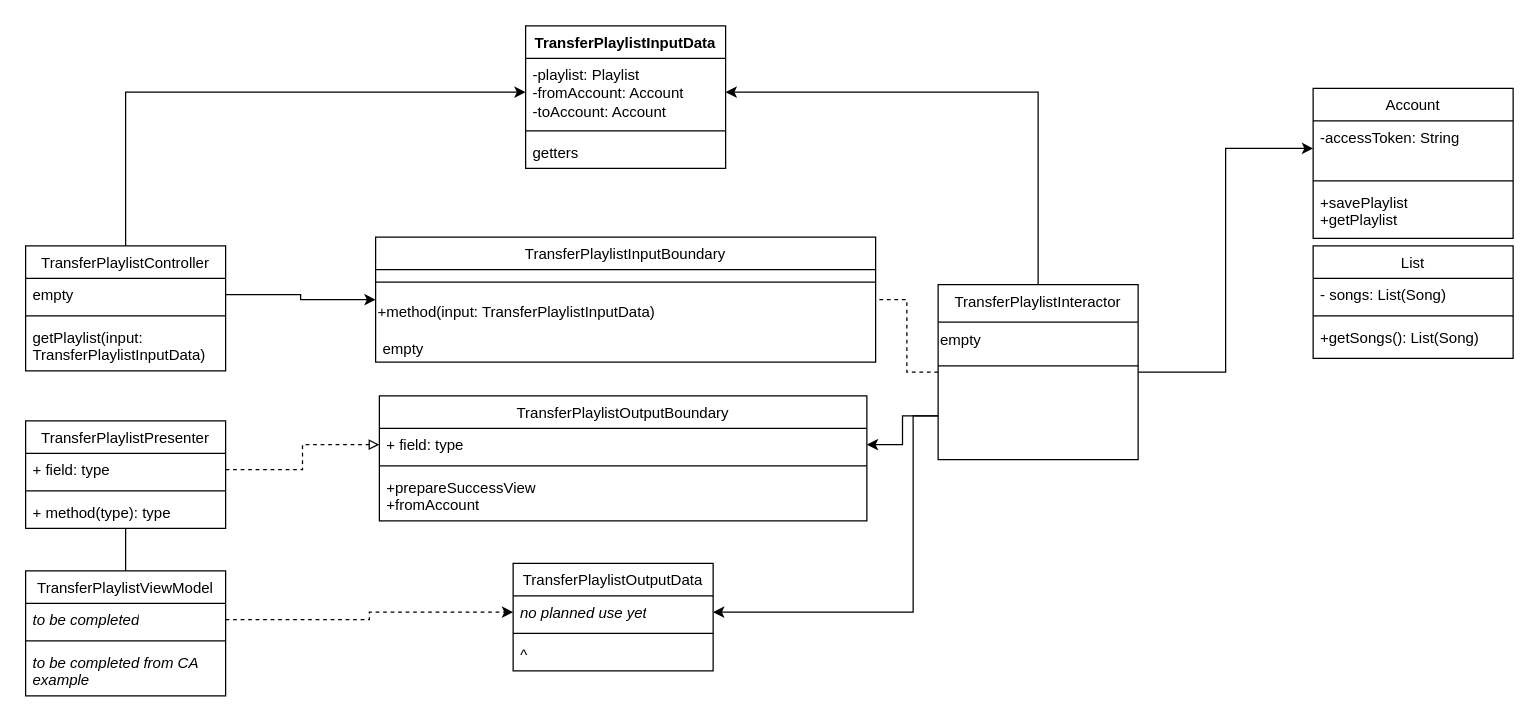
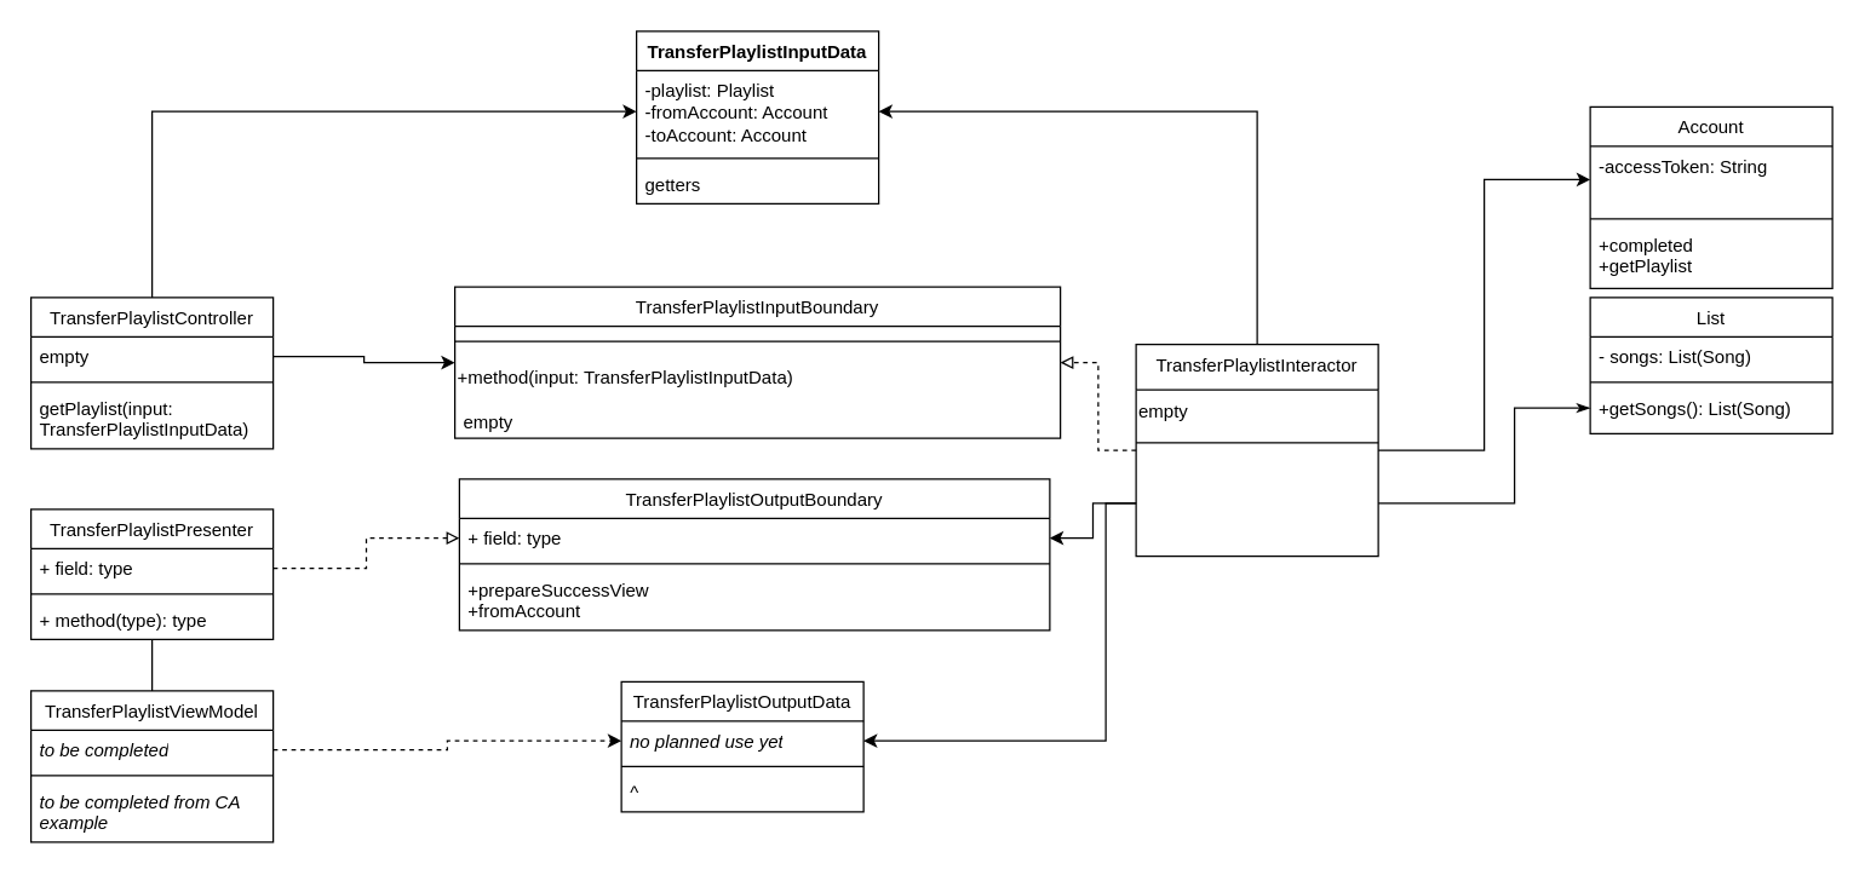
  <mxCell id="0" />
  <mxCell id="1" parent="0" />
  <mxCell id="2" value="List" style="swimlane;fontStyle=0;align=center;verticalAlign=top;childLayout=stackLayout;horizontal=1;startSize=26;horizontalStack=0;resizeParent=1;resizeLast=0;collapsible=1;marginBottom=0;rounded=0;shadow=0;strokeWidth=1;" parent="1" vertex="1"><mxGeometry x="1050" y="196" width="160" height="90" as="geometry"><mxRectangle x="550" y="140" width="160" height="26" as="alternateBounds" /></mxGeometry></mxCell>
  <mxCell id="3" value="- songs: List(Song)" style="text;align=left;verticalAlign=top;spacingLeft=4;spacingRight=4;overflow=hidden;rotatable=0;points=[[0,0.5],[1,0.5]];portConstraint=eastwest;" parent="2" vertex="1"><mxGeometry y="26" width="160" height="26" as="geometry" /></mxCell>
  <mxCell id="4" value="" style="line;html=1;strokeWidth=1;align=left;verticalAlign=middle;spacingTop=-1;spacingLeft=3;spacingRight=3;rotatable=0;labelPosition=right;points=[];portConstraint=eastwest;" parent="2" vertex="1"><mxGeometry y="52" width="160" height="8" as="geometry" /></mxCell>
  <mxCell id="5" value="+getSongs(): List(Song)" style="text;align=left;verticalAlign=top;spacingLeft=4;spacingRight=4;overflow=hidden;rotatable=0;points=[[0,0.5],[1,0.5]];portConstraint=eastwest;" parent="2" vertex="1"><mxGeometry y="60" width="160" height="26" as="geometry" /></mxCell>
+ <mxCell id="6" style="edgeStyle=orthogonalEdgeStyle;rounded=0;orthogonalLoop=1;jettySize=auto;html=1;exitX=1;exitY=0.75;exitDx=0;exitDy=0;entryX=0;entryY=0.5;entryDx=0;entryDy=0;endArrow=classicThin;endFill=1;" edge="1" parent="1" source="15" target="5"><mxGeometry relative="1" as="geometry"><mxPoint x="919.68" y="325.67" as="sourcePoint" /><mxPoint x="1064" y="286" as="targetPoint" /><Array as="points"><mxPoint x="1000" y="332" /><mxPoint x="1000" y="269" /></Array></mxGeometry></mxCell>
  <mxCell id="7" value="&lt;span style=&quot;font-weight: normal;&quot;&gt;TransferPlaylistInputBoundary&lt;/span&gt;" style="swimlane;fontStyle=1;align=center;verticalAlign=top;childLayout=stackLayout;horizontal=1;startSize=26;horizontalStack=0;resizeParent=1;resizeParentMax=0;resizeLast=0;collapsible=1;marginBottom=0;whiteSpace=wrap;html=1;" vertex="1" parent="1"><mxGeometry x="300" y="189" width="400" height="100" as="geometry" /></mxCell>
  <mxCell id="8" value="" style="line;strokeWidth=1;fillColor=none;align=left;verticalAlign=middle;spacingTop=-1;spacingLeft=3;spacingRight=3;rotatable=0;labelPosition=right;points=[];portConstraint=eastwest;strokeColor=inherit;" vertex="1" parent="7"><mxGeometry y="26" width="400" height="20" as="geometry" /></mxCell>
  <mxCell id="9" value="+method(input: TransferPlaylistInputData)" style="text;html=1;align=left;verticalAlign=top;resizable=0;points=[];autosize=1;strokeColor=none;fillColor=none;horizontal=1;" vertex="1" parent="7"><mxGeometry y="46" width="400" height="30" as="geometry" /></mxCell>
  <mxCell id="10" value="empty" style="text;strokeColor=none;fillColor=none;align=left;verticalAlign=top;spacingLeft=4;spacingRight=4;overflow=hidden;rotatable=0;points=[[0,0.5],[1,0.5]];portConstraint=eastwest;whiteSpace=wrap;html=1;" vertex="1" parent="7"><mxGeometry y="76" width="400" height="24" as="geometry" /></mxCell>
  <mxCell id="11" style="edgeStyle=orthogonalEdgeStyle;rounded=0;orthogonalLoop=1;jettySize=auto;html=1;entryX=1;entryY=0.5;entryDx=0;entryDy=0;" edge="1" parent="1" source="15" target="25"><mxGeometry relative="1" as="geometry" /></mxCell>
  <mxCell id="12" style="edgeStyle=orthogonalEdgeStyle;rounded=0;orthogonalLoop=1;jettySize=auto;html=1;exitX=1;exitY=0.5;exitDx=0;exitDy=0;" edge="1" parent="1" source="15" target="30"><mxGeometry relative="1" as="geometry" /></mxCell>
  <mxCell id="13" style="edgeStyle=orthogonalEdgeStyle;rounded=0;orthogonalLoop=1;jettySize=auto;html=1;exitX=0;exitY=0.75;exitDx=0;exitDy=0;" edge="1" parent="1" source="15" target="34"><mxGeometry relative="1" as="geometry" /></mxCell>
  <mxCell id="14" style="edgeStyle=orthogonalEdgeStyle;rounded=0;orthogonalLoop=1;jettySize=auto;html=1;exitX=0;exitY=0.75;exitDx=0;exitDy=0;entryX=1;entryY=0.5;entryDx=0;entryDy=0;" edge="1" parent="1" source="15" target="48"><mxGeometry relative="1" as="geometry"><Array as="points"><mxPoint x="730" y="332" /><mxPoint x="730" y="489" /></Array></mxGeometry></mxCell>
  <mxCell id="15" value="TransferPlaylistInteractor" style="swimlane;fontStyle=0;align=center;verticalAlign=top;childLayout=stackLayout;horizontal=1;startSize=30;horizontalStack=0;resizeParent=1;resizeLast=0;collapsible=1;marginBottom=0;rounded=0;shadow=0;strokeWidth=1;" parent="1" vertex="1"><mxGeometry x="750" y="227" width="160" height="140" as="geometry"><mxRectangle x="230" y="140" width="160" height="26" as="alternateBounds" /></mxGeometry></mxCell>
  <mxCell id="16" value="empty" style="text;html=1;align=left;verticalAlign=middle;resizable=0;points=[];autosize=1;strokeColor=none;fillColor=none;" vertex="1" parent="15"><mxGeometry y="30" width="160" height="30" as="geometry" /></mxCell>
  <mxCell id="17" value="" style="line;html=1;strokeWidth=1;align=left;verticalAlign=middle;spacingTop=-1;spacingLeft=3;spacingRight=3;rotatable=0;labelPosition=right;points=[];portConstraint=eastwest;" parent="15" vertex="1"><mxGeometry y="60" width="160" height="10" as="geometry" /></mxCell>
- <mxCell id="18" style="edgeStyle=orthogonalEdgeStyle;rounded=0;orthogonalLoop=1;jettySize=auto;html=1;exitX=0;exitY=0.5;exitDx=0;exitDy=0;entryX=1;entryY=0.5;entryDx=0;entryDy=0;endArrow=none;endFill=0;dashed=1;" edge="1" parent="1" source="15" target="7"><mxGeometry relative="1" as="geometry"><mxPoint x="750" y="205" as="sourcePoint" /></mxGeometry></mxCell>
+ <mxCell id="18" style="edgeStyle=orthogonalEdgeStyle;rounded=0;orthogonalLoop=1;jettySize=auto;html=1;exitX=0;exitY=0.5;exitDx=0;exitDy=0;entryX=1;entryY=0.5;entryDx=0;entryDy=0;endArrow=block;endFill=0;dashed=1;" edge="1" parent="1" source="15" target="7"><mxGeometry relative="1" as="geometry"><mxPoint x="750" y="205" as="sourcePoint" /></mxGeometry></mxCell>
  <mxCell id="19" style="edgeStyle=orthogonalEdgeStyle;rounded=0;orthogonalLoop=1;jettySize=auto;html=1;exitX=0.5;exitY=0;exitDx=0;exitDy=0;entryX=0;entryY=0.5;entryDx=0;entryDy=0;" edge="1" parent="1" source="20" target="25"><mxGeometry relative="1" as="geometry" /></mxCell>
  <mxCell id="20" value="&lt;span style=&quot;font-weight: 400;&quot;&gt;TransferPlaylistController&lt;/span&gt;" style="swimlane;fontStyle=1;align=center;verticalAlign=top;childLayout=stackLayout;horizontal=1;startSize=26;horizontalStack=0;resizeParent=1;resizeParentMax=0;resizeLast=0;collapsible=1;marginBottom=0;whiteSpace=wrap;html=1;" vertex="1" parent="1"><mxGeometry x="20" y="196" width="160" height="100" as="geometry" /></mxCell>
  <mxCell id="21" value="empty" style="text;strokeColor=none;fillColor=none;align=left;verticalAlign=top;spacingLeft=4;spacingRight=4;overflow=hidden;rotatable=0;points=[[0,0.5],[1,0.5]];portConstraint=eastwest;whiteSpace=wrap;html=1;" vertex="1" parent="20"><mxGeometry y="26" width="160" height="26" as="geometry" /></mxCell>
  <mxCell id="22" value="" style="line;strokeWidth=1;fillColor=none;align=left;verticalAlign=middle;spacingTop=-1;spacingLeft=3;spacingRight=3;rotatable=0;labelPosition=right;points=[];portConstraint=eastwest;strokeColor=inherit;" vertex="1" parent="20"><mxGeometry y="52" width="160" height="8" as="geometry" /></mxCell>
  <mxCell id="23" value="getPlaylist(input: TransferPlaylistInputData)" style="text;strokeColor=none;fillColor=none;align=left;verticalAlign=top;spacingLeft=4;spacingRight=4;overflow=hidden;rotatable=0;points=[[0,0.5],[1,0.5]];portConstraint=eastwest;whiteSpace=wrap;html=1;" vertex="1" parent="20"><mxGeometry y="60" width="160" height="40" as="geometry" /></mxCell>
  <mxCell id="24" value="TransferPlaylistInputData" style="swimlane;fontStyle=1;align=center;verticalAlign=top;childLayout=stackLayout;horizontal=1;startSize=26;horizontalStack=0;resizeParent=1;resizeParentMax=0;resizeLast=0;collapsible=1;marginBottom=0;whiteSpace=wrap;html=1;" vertex="1" parent="1"><mxGeometry x="420" y="20" width="160" height="114" as="geometry" /></mxCell>
  <mxCell id="25" value="-playlist: Playlist&lt;br&gt;-fromAccount: Account&lt;br&gt;-toAccount: Account" style="text;strokeColor=none;fillColor=none;align=left;verticalAlign=top;spacingLeft=4;spacingRight=4;overflow=hidden;rotatable=0;points=[[0,0.5],[1,0.5]];portConstraint=eastwest;whiteSpace=wrap;html=1;" vertex="1" parent="24"><mxGeometry y="26" width="160" height="54" as="geometry" /></mxCell>
  <mxCell id="26" value="" style="line;strokeWidth=1;fillColor=none;align=left;verticalAlign=middle;spacingTop=-1;spacingLeft=3;spacingRight=3;rotatable=0;labelPosition=right;points=[];portConstraint=eastwest;strokeColor=inherit;" vertex="1" parent="24"><mxGeometry y="80" width="160" height="8" as="geometry" /></mxCell>
  <mxCell id="27" value="getters" style="text;strokeColor=none;fillColor=none;align=left;verticalAlign=top;spacingLeft=4;spacingRight=4;overflow=hidden;rotatable=0;points=[[0,0.5],[1,0.5]];portConstraint=eastwest;whiteSpace=wrap;html=1;" vertex="1" parent="24"><mxGeometry y="88" width="160" height="26" as="geometry" /></mxCell>
  <mxCell id="28" style="edgeStyle=orthogonalEdgeStyle;rounded=0;orthogonalLoop=1;jettySize=auto;html=1;exitX=1;exitY=0.5;exitDx=0;exitDy=0;" edge="1" parent="1" source="21" target="7"><mxGeometry relative="1" as="geometry" /></mxCell>
  <mxCell id="29" value="&lt;span style=&quot;font-weight: normal;&quot;&gt;Account&lt;/span&gt;" style="swimlane;fontStyle=1;align=center;verticalAlign=top;childLayout=stackLayout;horizontal=1;startSize=26;horizontalStack=0;resizeParent=1;resizeParentMax=0;resizeLast=0;collapsible=1;marginBottom=0;whiteSpace=wrap;html=1;" vertex="1" parent="1"><mxGeometry x="1050" y="70" width="160" height="120" as="geometry" /></mxCell>
  <mxCell id="30" value="-accessToken: String" style="text;strokeColor=none;fillColor=none;align=left;verticalAlign=top;spacingLeft=4;spacingRight=4;overflow=hidden;rotatable=0;points=[[0,0.5],[1,0.5]];portConstraint=eastwest;whiteSpace=wrap;html=1;" vertex="1" parent="29"><mxGeometry y="26" width="160" height="44" as="geometry" /></mxCell>
  <mxCell id="31" value="" style="line;strokeWidth=1;fillColor=none;align=left;verticalAlign=middle;spacingTop=-1;spacingLeft=3;spacingRight=3;rotatable=0;labelPosition=right;points=[];portConstraint=eastwest;strokeColor=inherit;" vertex="1" parent="29"><mxGeometry y="70" width="160" height="8" as="geometry" /></mxCell>
- <mxCell id="32" value="+savePlaylist&lt;br&gt;+getPlaylist" style="text;strokeColor=none;fillColor=none;align=left;verticalAlign=top;spacingLeft=4;spacingRight=4;overflow=hidden;rotatable=0;points=[[0,0.5],[1,0.5]];portConstraint=eastwest;whiteSpace=wrap;html=1;" vertex="1" parent="29"><mxGeometry y="78" width="160" height="42" as="geometry" /></mxCell>
+ <mxCell id="32" value="+completed&lt;br&gt;+getPlaylist" style="text;strokeColor=none;fillColor=none;align=left;verticalAlign=top;spacingLeft=4;spacingRight=4;overflow=hidden;rotatable=0;points=[[0,0.5],[1,0.5]];portConstraint=eastwest;whiteSpace=wrap;html=1;" vertex="1" parent="29"><mxGeometry y="78" width="160" height="42" as="geometry" /></mxCell>
  <mxCell id="33" value="&lt;span style=&quot;font-weight: normal;&quot;&gt;TransferPlaylistOutputBoundary&lt;br&gt;&lt;/span&gt;" style="swimlane;fontStyle=1;align=center;verticalAlign=top;childLayout=stackLayout;horizontal=1;startSize=26;horizontalStack=0;resizeParent=1;resizeParentMax=0;resizeLast=0;collapsible=1;marginBottom=0;whiteSpace=wrap;html=1;" vertex="1" parent="1"><mxGeometry x="303" y="316" width="390" height="100" as="geometry" /></mxCell>
  <mxCell id="34" value="+ field: type" style="text;strokeColor=none;fillColor=none;align=left;verticalAlign=top;spacingLeft=4;spacingRight=4;overflow=hidden;rotatable=0;points=[[0,0.5],[1,0.5]];portConstraint=eastwest;whiteSpace=wrap;html=1;" vertex="1" parent="33"><mxGeometry y="26" width="390" height="26" as="geometry" /></mxCell>
  <mxCell id="35" value="" style="line;strokeWidth=1;fillColor=none;align=left;verticalAlign=middle;spacingTop=-1;spacingLeft=3;spacingRight=3;rotatable=0;labelPosition=right;points=[];portConstraint=eastwest;strokeColor=inherit;" vertex="1" parent="33"><mxGeometry y="52" width="390" height="8" as="geometry" /></mxCell>
  <mxCell id="36" value="+prepareSuccessView&lt;br&gt;+fromAccount" style="text;strokeColor=none;fillColor=none;align=left;verticalAlign=top;spacingLeft=4;spacingRight=4;overflow=hidden;rotatable=0;points=[[0,0.5],[1,0.5]];portConstraint=eastwest;whiteSpace=wrap;html=1;" vertex="1" parent="33"><mxGeometry y="60" width="390" height="40" as="geometry" /></mxCell>
  <mxCell id="37" style="edgeStyle=orthogonalEdgeStyle;rounded=0;orthogonalLoop=1;jettySize=auto;html=1;endArrow=none;" edge="1" parent="1" source="38" target="43"><mxGeometry relative="1" as="geometry" /></mxCell>
  <mxCell id="38" value="&lt;span style=&quot;font-weight: 400;&quot;&gt;TransferPlaylistPresenter&lt;/span&gt;" style="swimlane;fontStyle=1;align=center;verticalAlign=top;childLayout=stackLayout;horizontal=1;startSize=26;horizontalStack=0;resizeParent=1;resizeParentMax=0;resizeLast=0;collapsible=1;marginBottom=0;whiteSpace=wrap;html=1;" vertex="1" parent="1"><mxGeometry x="20" y="336" width="160" height="86" as="geometry" /></mxCell>
  <mxCell id="39" value="+ field: type" style="text;strokeColor=none;fillColor=none;align=left;verticalAlign=top;spacingLeft=4;spacingRight=4;overflow=hidden;rotatable=0;points=[[0,0.5],[1,0.5]];portConstraint=eastwest;whiteSpace=wrap;html=1;" vertex="1" parent="38"><mxGeometry y="26" width="160" height="26" as="geometry" /></mxCell>
  <mxCell id="40" value="" style="line;strokeWidth=1;fillColor=none;align=left;verticalAlign=middle;spacingTop=-1;spacingLeft=3;spacingRight=3;rotatable=0;labelPosition=right;points=[];portConstraint=eastwest;strokeColor=inherit;" vertex="1" parent="38"><mxGeometry y="52" width="160" height="8" as="geometry" /></mxCell>
  <mxCell id="41" value="+ method(type): type" style="text;strokeColor=none;fillColor=none;align=left;verticalAlign=top;spacingLeft=4;spacingRight=4;overflow=hidden;rotatable=0;points=[[0,0.5],[1,0.5]];portConstraint=eastwest;whiteSpace=wrap;html=1;" vertex="1" parent="38"><mxGeometry y="60" width="160" height="26" as="geometry" /></mxCell>
  <mxCell id="42" style="edgeStyle=orthogonalEdgeStyle;rounded=0;orthogonalLoop=1;jettySize=auto;html=1;exitX=1;exitY=0.5;exitDx=0;exitDy=0;entryX=0;entryY=0.5;entryDx=0;entryDy=0;dashed=1;endArrow=block;endFill=0;" edge="1" parent="1" source="39" target="34"><mxGeometry relative="1" as="geometry" /></mxCell>
  <mxCell id="43" value="&lt;span style=&quot;font-weight: normal;&quot;&gt;TransferPlaylistViewModel&lt;/span&gt;" style="swimlane;fontStyle=1;align=center;verticalAlign=top;childLayout=stackLayout;horizontal=1;startSize=26;horizontalStack=0;resizeParent=1;resizeParentMax=0;resizeLast=0;collapsible=1;marginBottom=0;whiteSpace=wrap;html=1;" vertex="1" parent="1"><mxGeometry x="20" y="456" width="160" height="100" as="geometry" /></mxCell>
  <mxCell id="44" value="&lt;i&gt;to be completed&lt;/i&gt;" style="text;strokeColor=none;fillColor=none;align=left;verticalAlign=top;spacingLeft=4;spacingRight=4;overflow=hidden;rotatable=0;points=[[0,0.5],[1,0.5]];portConstraint=eastwest;whiteSpace=wrap;html=1;" vertex="1" parent="43"><mxGeometry y="26" width="160" height="26" as="geometry" /></mxCell>
  <mxCell id="45" value="" style="line;strokeWidth=1;fillColor=none;align=left;verticalAlign=middle;spacingTop=-1;spacingLeft=3;spacingRight=3;rotatable=0;labelPosition=right;points=[];portConstraint=eastwest;strokeColor=inherit;" vertex="1" parent="43"><mxGeometry y="52" width="160" height="8" as="geometry" /></mxCell>
  <mxCell id="46" value="&lt;i&gt;to be completed from CA example&lt;/i&gt;" style="text;strokeColor=none;fillColor=none;align=left;verticalAlign=top;spacingLeft=4;spacingRight=4;overflow=hidden;rotatable=0;points=[[0,0.5],[1,0.5]];portConstraint=eastwest;whiteSpace=wrap;html=1;" vertex="1" parent="43"><mxGeometry y="60" width="160" height="40" as="geometry" /></mxCell>
  <mxCell id="47" value="&lt;span style=&quot;font-weight: normal;&quot;&gt;TransferPlaylistOutputData&lt;/span&gt;" style="swimlane;fontStyle=1;align=center;verticalAlign=top;childLayout=stackLayout;horizontal=1;startSize=26;horizontalStack=0;resizeParent=1;resizeParentMax=0;resizeLast=0;collapsible=1;marginBottom=0;whiteSpace=wrap;html=1;" vertex="1" parent="1"><mxGeometry x="410" y="450" width="160" height="86" as="geometry" /></mxCell>
  <mxCell id="48" value="&lt;i&gt;no planned use yet&lt;/i&gt;" style="text;strokeColor=none;fillColor=none;align=left;verticalAlign=top;spacingLeft=4;spacingRight=4;overflow=hidden;rotatable=0;points=[[0,0.5],[1,0.5]];portConstraint=eastwest;whiteSpace=wrap;html=1;" vertex="1" parent="47"><mxGeometry y="26" width="160" height="26" as="geometry" /></mxCell>
  <mxCell id="49" value="" style="line;strokeWidth=1;fillColor=none;align=left;verticalAlign=middle;spacingTop=-1;spacingLeft=3;spacingRight=3;rotatable=0;labelPosition=right;points=[];portConstraint=eastwest;strokeColor=inherit;" vertex="1" parent="47"><mxGeometry y="52" width="160" height="8" as="geometry" /></mxCell>
  <mxCell id="50" value="&lt;i&gt;^&lt;/i&gt;" style="text;strokeColor=none;fillColor=none;align=left;verticalAlign=top;spacingLeft=4;spacingRight=4;overflow=hidden;rotatable=0;points=[[0,0.5],[1,0.5]];portConstraint=eastwest;whiteSpace=wrap;html=1;" vertex="1" parent="47"><mxGeometry y="60" width="160" height="26" as="geometry" /></mxCell>
  <mxCell id="51" style="edgeStyle=orthogonalEdgeStyle;rounded=0;orthogonalLoop=1;jettySize=auto;html=1;exitX=1;exitY=0.5;exitDx=0;exitDy=0;entryX=0;entryY=0.5;entryDx=0;entryDy=0;dashed=1;" edge="1" parent="1" source="44" target="48"><mxGeometry relative="1" as="geometry" /></mxCell>
